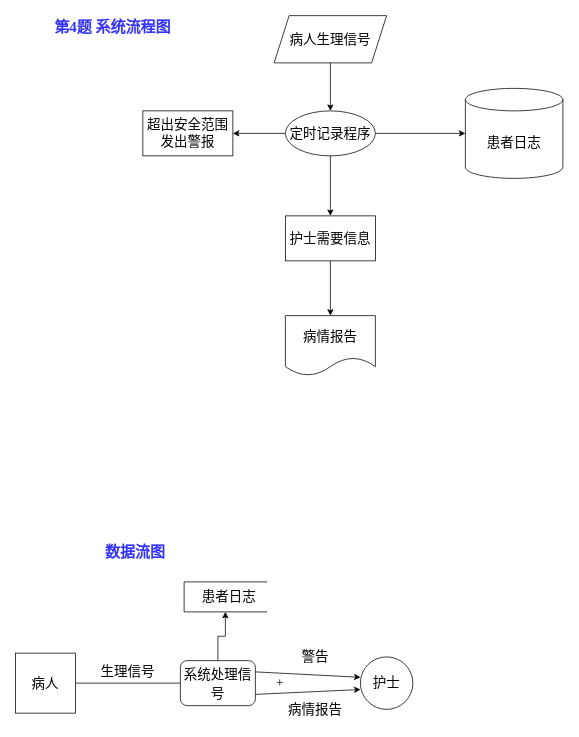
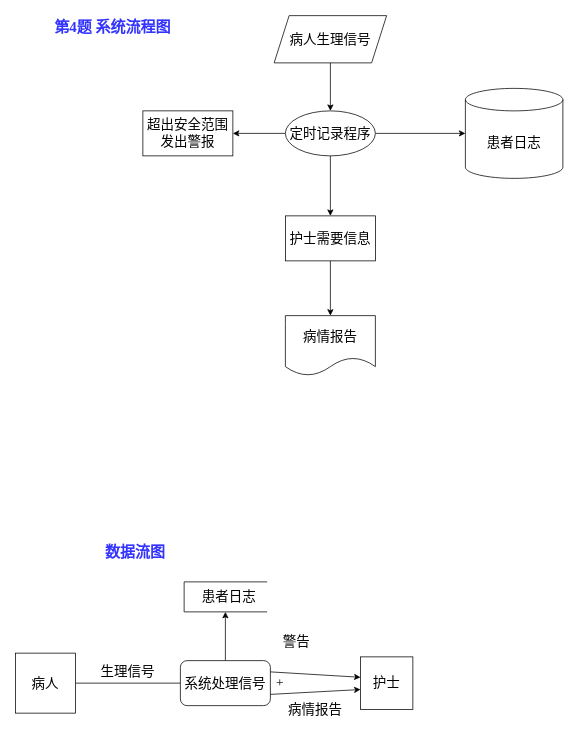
  <mxCell id="0" />
  <mxCell id="1" parent="0" />
  <mxCell id="2" value="" style="edgeStyle=orthogonalEdgeStyle;rounded=0;orthogonalLoop=1;jettySize=auto;html=1;fontFamily=Garamond;fontSize=18;" edge="1" parent="1" source="3" target="7"><mxGeometry relative="1" as="geometry" /></mxCell>
  <mxCell id="3" value="病人生理信号" style="shape=parallelogram;perimeter=parallelogramPerimeter;whiteSpace=wrap;html=1;fixedSize=1;fontFamily=Garamond;fontSize=18;" vertex="1" parent="1"><mxGeometry x="365" y="20" width="150" height="63" as="geometry" /></mxCell>
  <mxCell id="4" style="edgeStyle=orthogonalEdgeStyle;rounded=0;orthogonalLoop=1;jettySize=auto;html=1;entryX=0;entryY=0.5;entryDx=0;entryDy=0;entryPerimeter=0;fontFamily=Garamond;fontSize=18;" edge="1" parent="1" source="7" target="8"><mxGeometry relative="1" as="geometry" /></mxCell>
  <mxCell id="5" value="" style="edgeStyle=orthogonalEdgeStyle;rounded=0;orthogonalLoop=1;jettySize=auto;html=1;fontFamily=Garamond;fontSize=18;" edge="1" parent="1" source="7" target="9"><mxGeometry relative="1" as="geometry" /></mxCell>
  <mxCell id="6" value="" style="edgeStyle=orthogonalEdgeStyle;rounded=0;orthogonalLoop=1;jettySize=auto;html=1;" edge="1" parent="1" source="7" target="24"><mxGeometry relative="1" as="geometry" /></mxCell>
  <mxCell id="7" value="定时记录程序" style="ellipse;whiteSpace=wrap;html=1;fontFamily=Garamond;fontSize=18;" vertex="1" parent="1"><mxGeometry x="380" y="147" width="120" height="60" as="geometry" /></mxCell>
  <mxCell id="8" value="患者日志" style="shape=cylinder3;whiteSpace=wrap;html=1;boundedLbl=1;backgroundOutline=1;size=15;fontFamily=Garamond;fontSize=18;" vertex="1" parent="1"><mxGeometry x="620" y="117" width="130" height="120" as="geometry" /></mxCell>
  <mxCell id="9" value="&lt;p style=&quot;line-height: 1.2;&quot;&gt;超出安全范围&lt;span style=&quot;background-color: initial;&quot;&gt;发出警报&lt;/span&gt;&lt;/p&gt;" style="whiteSpace=wrap;html=1;fontSize=18;fontFamily=Garamond;" vertex="1" parent="1"><mxGeometry x="190" y="147" width="120" height="60" as="geometry" /></mxCell>
  <mxCell id="10" value="病情报告" style="shape=document;whiteSpace=wrap;html=1;boundedLbl=1;fontSize=18;fontFamily=Garamond;" vertex="1" parent="1"><mxGeometry x="380" y="420" width="120" height="80" as="geometry" /></mxCell>
  <mxCell id="11" value="&lt;font size=&quot;1&quot; color=&quot;#3333ff&quot;&gt;&lt;b style=&quot;font-size: 20px;&quot;&gt;第4题 系统流程图&lt;/b&gt;&lt;/font&gt;" style="text;html=1;strokeColor=none;fillColor=none;align=center;verticalAlign=middle;whiteSpace=wrap;rounded=0;fontFamily=Garamond;fontSize=18;" vertex="1" parent="1"><mxGeometry x="20" y="20" width="260" height="30" as="geometry" /></mxCell>
  <mxCell id="12" value="&lt;font size=&quot;1&quot; color=&quot;#3333ff&quot;&gt;&lt;b style=&quot;font-size: 20px;&quot;&gt;数据流图&lt;/b&gt;&lt;/font&gt;" style="text;html=1;strokeColor=none;fillColor=none;align=center;verticalAlign=middle;whiteSpace=wrap;rounded=0;fontFamily=Garamond;fontSize=18;" vertex="1" parent="1"><mxGeometry x="50" y="720" width="260" height="30" as="geometry" /></mxCell>
  <mxCell id="13" value="" style="edgeStyle=orthogonalEdgeStyle;rounded=0;orthogonalLoop=1;jettySize=auto;html=1;fontFamily=Garamond;fontSize=18;fontColor=#000000;endArrow=none;" edge="1" parent="1" source="14" target="16"><mxGeometry relative="1" as="geometry"><Array as="points"><mxPoint x="150" y="910" /><mxPoint x="150" y="910" /></Array></mxGeometry></mxCell>
  <mxCell id="14" value="&lt;font color=&quot;#000000&quot; style=&quot;font-size: 18px;&quot;&gt;病人&lt;/font&gt;" style="whiteSpace=wrap;html=1;aspect=fixed;fontFamily=Garamond;fontSize=20;fontColor=#3333FF;" vertex="1" parent="1"><mxGeometry x="20" y="870" width="80" height="80" as="geometry" /></mxCell>
  <mxCell id="15" value="" style="edgeStyle=orthogonalEdgeStyle;rounded=0;orthogonalLoop=1;jettySize=auto;html=1;" edge="1" parent="1" source="16" target="25"><mxGeometry relative="1" as="geometry" /></mxCell>
- <mxCell id="16" value="&lt;font color=&quot;#000000&quot; style=&quot;font-size: 18px;&quot;&gt;系统处理信号&lt;/font&gt;" style="rounded=1;whiteSpace=wrap;html=1;fontSize=20;fontFamily=Garamond;fontColor=#3333FF;" vertex="1" parent="1"><mxGeometry x="240" y="880" width="100" height="60" as="geometry" /></mxCell>
+ <mxCell id="16" value="&lt;font color=&quot;#000000&quot; style=&quot;font-size: 18px;&quot;&gt;系统处理信号&lt;/font&gt;" style="rounded=1;whiteSpace=wrap;html=1;fontSize=20;fontFamily=Garamond;fontColor=#3333FF;" vertex="1" parent="1"><mxGeometry x="240" y="880" width="120" height="60" as="geometry" /></mxCell>
  <mxCell id="17" value="生理信号" style="text;html=1;strokeColor=none;fillColor=none;align=center;verticalAlign=middle;whiteSpace=wrap;rounded=0;fontFamily=Garamond;fontSize=18;fontColor=#000000;" vertex="1" parent="1"><mxGeometry x="110" y="880" width="120" height="30" as="geometry" /></mxCell>
- <mxCell id="18" value="&lt;p style=&quot;font-size: 18px;&quot;&gt;&lt;font color=&quot;#000000&quot;&gt;护士&lt;/font&gt;&lt;/p&gt;" style="ellipse;whiteSpace=wrap;html=1;fontSize=20;fontFamily=Garamond;" vertex="1" parent="1"><mxGeometry x="480" y="875" width="70" height="70" as="geometry" /></mxCell>
+ <mxCell id="18" value="&lt;p style=&quot;font-size: 18px;&quot;&gt;&lt;font color=&quot;#000000&quot;&gt;护士&lt;/font&gt;&lt;/p&gt;" style="whiteSpace=wrap;html=1;fontSize=20;fontFamily=Garamond;rounded=0;" vertex="1" parent="1"><mxGeometry x="480" y="875" width="70" height="70" as="geometry" /></mxCell>
  <mxCell id="19" value="" style="endArrow=classic;html=1;rounded=0;fontFamily=Garamond;fontSize=18;fontColor=#000000;exitX=1;exitY=0.25;exitDx=0;exitDy=0;entryX=0.003;entryY=0.389;entryDx=0;entryDy=0;entryPerimeter=0;" edge="1" parent="1" source="16" target="18"><mxGeometry width="50" height="50" relative="1" as="geometry"><mxPoint x="430" y="780" as="sourcePoint" /><mxPoint x="480" y="730" as="targetPoint" /></mxGeometry></mxCell>
  <mxCell id="20" value="" style="endArrow=classic;html=1;rounded=0;fontFamily=Garamond;fontSize=18;fontColor=#000000;exitX=1;exitY=0.75;exitDx=0;exitDy=0;entryX=0.003;entryY=0.622;entryDx=0;entryDy=0;entryPerimeter=0;" edge="1" parent="1" source="16" target="18"><mxGeometry width="50" height="50" relative="1" as="geometry"><mxPoint x="370" y="905" as="sourcePoint" /><mxPoint x="440" y="910" as="targetPoint" /></mxGeometry></mxCell>
- <mxCell id="21" value="警告" style="text;html=1;strokeColor=none;fillColor=none;align=center;verticalAlign=middle;whiteSpace=wrap;rounded=0;fontFamily=Garamond;fontSize=18;fontColor=#000000;" vertex="1" parent="1"><mxGeometry x="360" y="860" width="120" height="30" as="geometry" /></mxCell>
+ <mxCell id="21" value="警告" style="text;html=1;strokeColor=none;fillColor=none;align=center;verticalAlign=middle;whiteSpace=wrap;rounded=0;fontFamily=Garamond;fontSize=18;fontColor=#000000;" vertex="1" parent="1"><mxGeometry x="335" y="840" width="120" height="30" as="geometry" /></mxCell>
  <mxCell id="22" value="病情报告" style="text;html=1;strokeColor=none;fillColor=none;align=center;verticalAlign=middle;whiteSpace=wrap;rounded=0;fontFamily=Garamond;fontSize=18;fontColor=#000000;" vertex="1" parent="1"><mxGeometry x="360" y="930" width="120" height="30" as="geometry" /></mxCell>
  <mxCell id="23" value="" style="edgeStyle=orthogonalEdgeStyle;rounded=0;orthogonalLoop=1;jettySize=auto;html=1;" edge="1" parent="1" source="24" target="10"><mxGeometry relative="1" as="geometry" /></mxCell>
  <mxCell id="24" value="护士需要信息" style="whiteSpace=wrap;html=1;fontSize=18;fontFamily=Garamond;" vertex="1" parent="1"><mxGeometry x="380" y="287" width="120" height="60" as="geometry" /></mxCell>
  <mxCell id="25" value="&lt;p&gt;&lt;br&gt;&lt;/p&gt;" style="shape=partialRectangle;whiteSpace=wrap;html=1;bottom=1;right=1;left=1;top=0;fillColor=none;routingCenterX=-0.5;rotation=90;" vertex="1" parent="1"><mxGeometry x="280" y="740" width="40" height="110" as="geometry" /></mxCell>
  <mxCell id="26" value="患者日志" style="text;html=1;strokeColor=none;fillColor=none;align=center;verticalAlign=middle;whiteSpace=wrap;rounded=0;fontFamily=Garamond;fontSize=18;fontColor=#000000;" vertex="1" parent="1"><mxGeometry x="245" y="780" width="120" height="30" as="geometry" /></mxCell>
  <mxCell id="27" value="+" style="text;html=1;strokeColor=none;fillColor=none;align=center;verticalAlign=middle;whiteSpace=wrap;rounded=0;fontFamily=Garamond;fontSize=18;fontColor=#000000;" vertex="1" parent="1"><mxGeometry x="360" y="900" width="26" height="20" as="geometry" /></mxCell>
